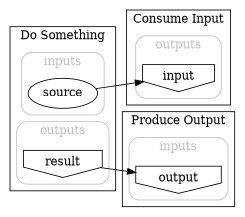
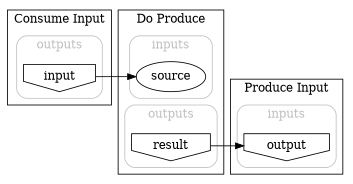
  digraph {
    rankdir=LR
    node [shape=invhouse]
    n1 [label=input]
    n2 [label=source shape=""]
    n3 [label=result]
    n4 [label=output]
    subgraph cluster_1 {
      label="Consume Input"
      subgraph cluster_2 {
        color=gray
        fontcolor=gray
        label=outputs
        style=rounded
        n1
      }
    }
    subgraph cluster_3 {
-     label="Do Something"
+     label="Do Produce"
      subgraph cluster_4 {
        color=gray
        fontcolor=gray
        label=inputs
        style=rounded
        n2
      }
      subgraph cluster_5 {
        color=gray
        fontcolor=gray
        label=outputs
        style=rounded
        n3
      }
    }
    subgraph cluster_6 {
-     label="Produce Output"
+     label="Produce Input"
      subgraph cluster_7 {
        color=gray
        fontcolor=gray
        label=inputs
        style=rounded
        n4
      }
    }
-   n2 -> n1
+   n1 -> n2
    n3 -> n4
  }
